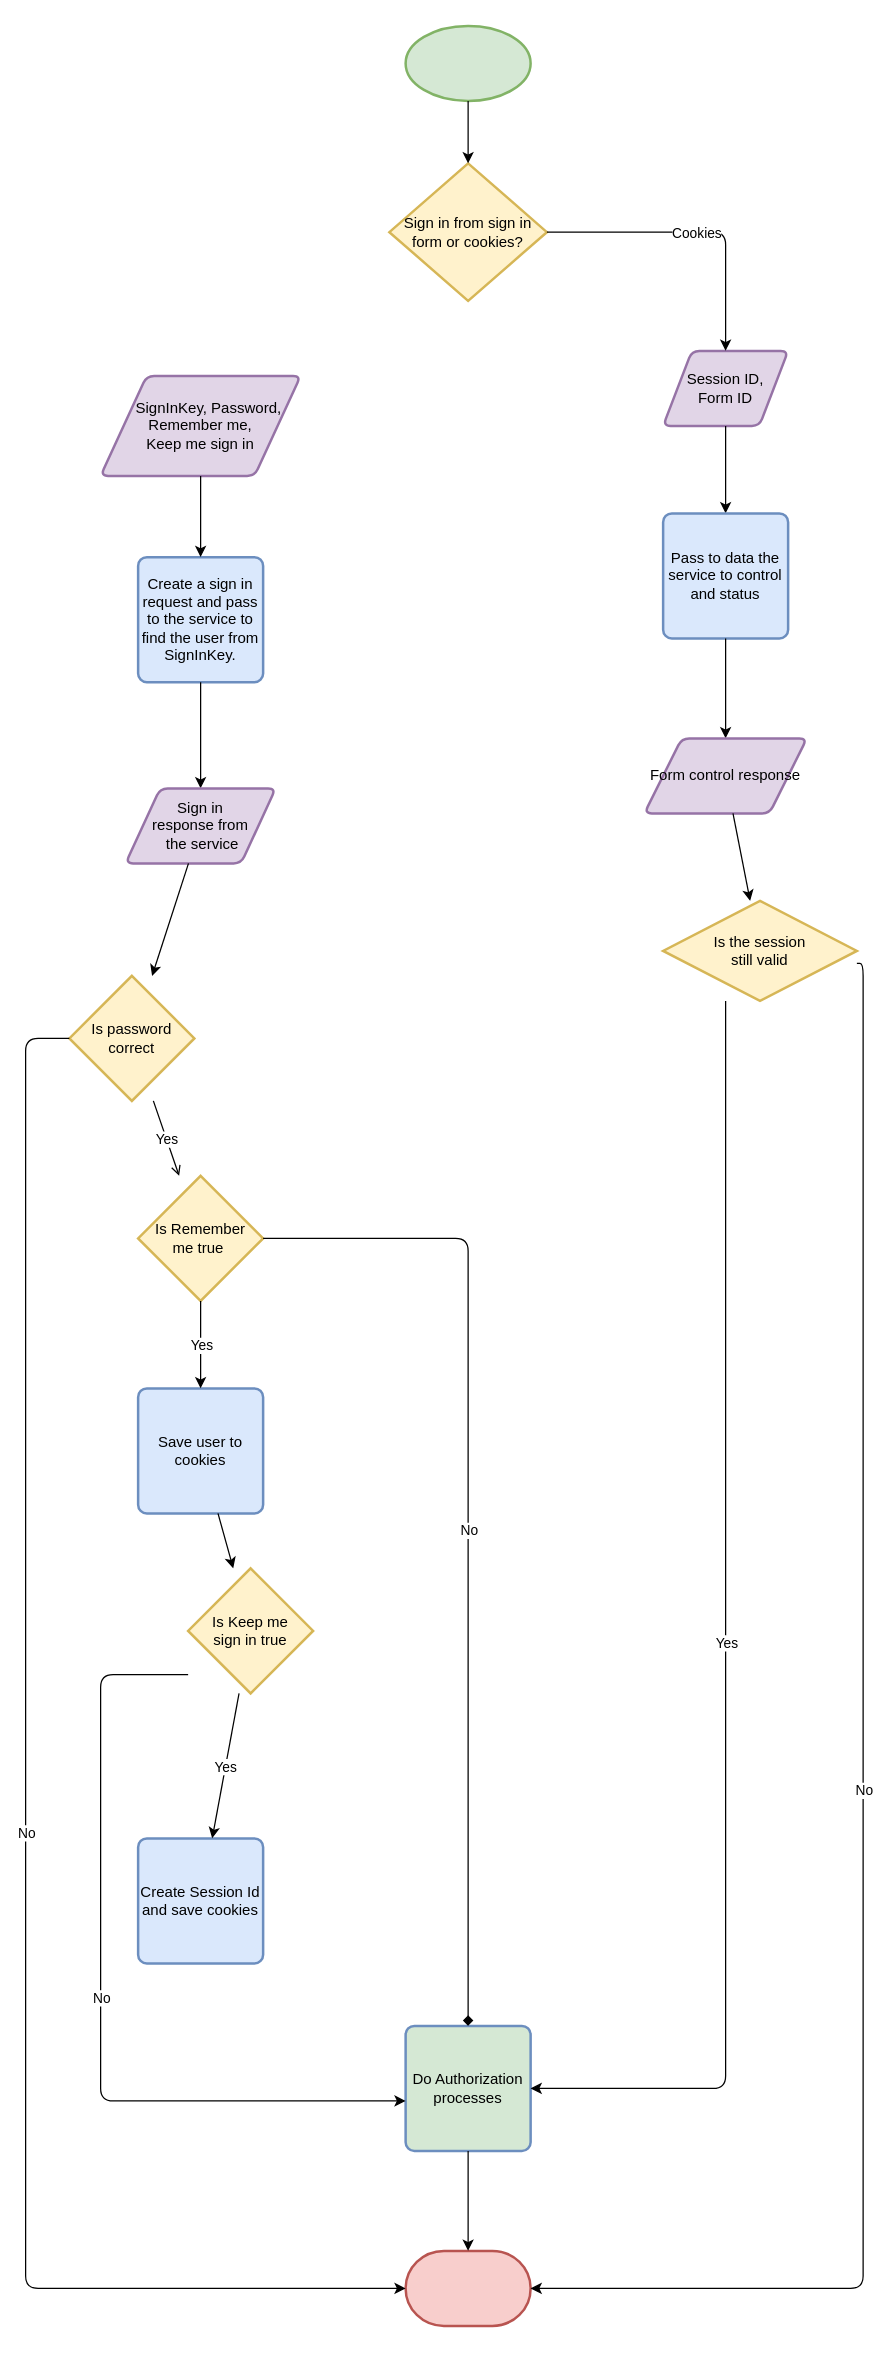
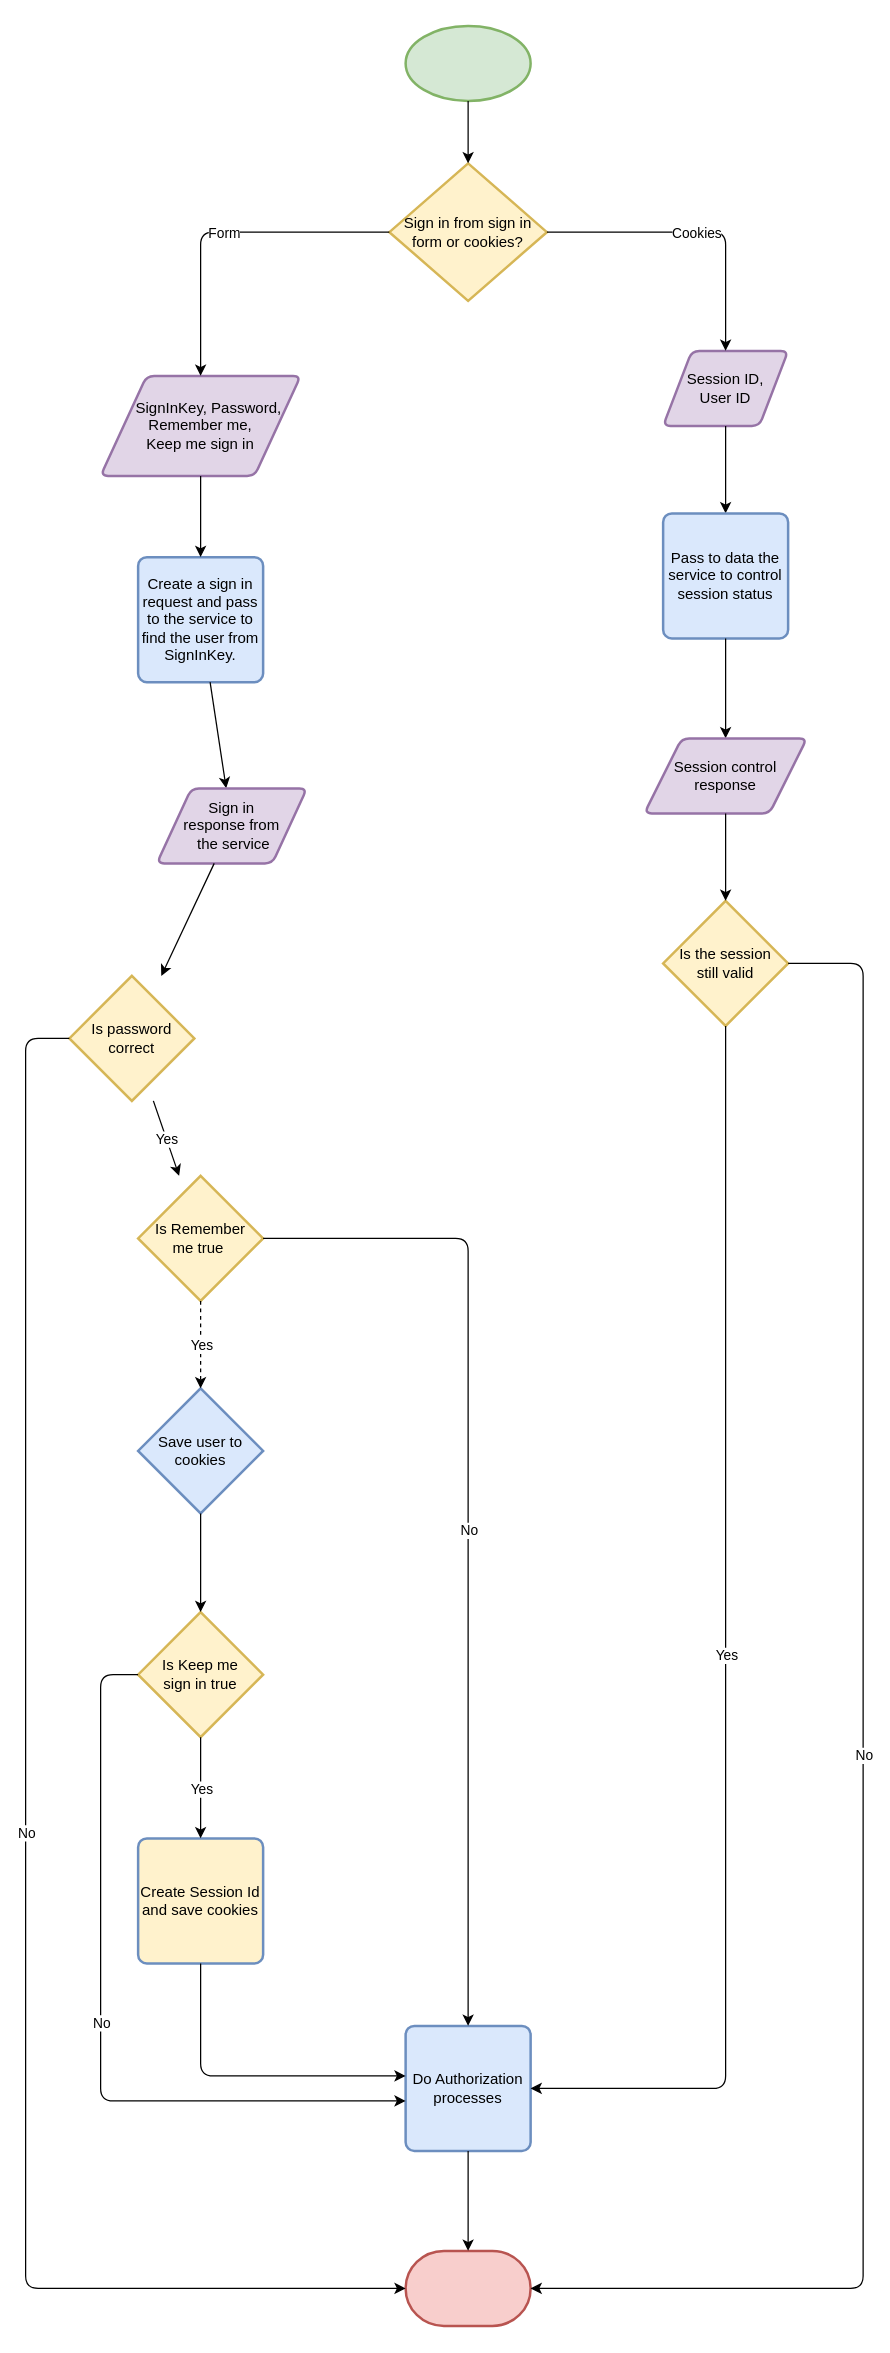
  <mxCell id="0" />
  <mxCell id="1" parent="0" />
  <mxCell id="2" value="" style="strokeWidth=2;html=1;shape=mxgraph.flowchart.start_1;whiteSpace=wrap;fillColor=#d5e8d4;strokeColor=#82b366;" vertex="1" parent="1"><mxGeometry x="324" y="20" width="100" height="60" as="geometry" /></mxCell>
  <mxCell id="3" value="Sign in from sign in form or cookies?" style="strokeWidth=2;html=1;shape=mxgraph.flowchart.decision;whiteSpace=wrap;fillColor=#fff2cc;strokeColor=#d6b656;" vertex="1" parent="1"><mxGeometry x="311" y="130" width="126" height="110" as="geometry" /></mxCell>
  <mxCell id="4" value="&amp;nbsp; &amp;nbsp; SignInKey, Password, Remember me,&lt;br&gt;Keep me sign in" style="shape=parallelogram;html=1;strokeWidth=2;perimeter=parallelogramPerimeter;whiteSpace=wrap;rounded=1;arcSize=12;size=0.23;fillColor=#e1d5e7;strokeColor=#9673a6;" vertex="1" parent="1"><mxGeometry x="80" y="300" width="160" height="80" as="geometry" /></mxCell>
  <mxCell id="5" value="" style="endArrow=classic;html=1;" edge="1" parent="1" source="2" target="3"><mxGeometry width="50" height="50" relative="1" as="geometry"><mxPoint x="200" y="160" as="sourcePoint" /><mxPoint x="250" y="110" as="targetPoint" /></mxGeometry></mxCell>
- <mxCell id="6" value="Session ID, &lt;br&gt;Form ID" style="shape=parallelogram;html=1;strokeWidth=2;perimeter=parallelogramPerimeter;whiteSpace=wrap;rounded=1;arcSize=12;size=0.23;fillColor=#e1d5e7;strokeColor=#9673a6;" vertex="1" parent="1"><mxGeometry x="530" y="280" width="100" height="60" as="geometry" /></mxCell>
+ <mxCell id="6" value="Session ID, &lt;br&gt;User ID" style="shape=parallelogram;html=1;strokeWidth=2;perimeter=parallelogramPerimeter;whiteSpace=wrap;rounded=1;arcSize=12;size=0.23;fillColor=#e1d5e7;strokeColor=#9673a6;" vertex="1" parent="1"><mxGeometry x="530" y="280" width="100" height="60" as="geometry" /></mxCell>
+ <mxCell id="7" value="" style="endArrow=classic;html=1;edgeStyle=orthogonalEdgeStyle;" edge="1" parent="1" source="3" target="4"><mxGeometry relative="1" as="geometry"><mxPoint x="160" y="200" as="sourcePoint" /><mxPoint x="260" y="200" as="targetPoint" /></mxGeometry></mxCell>
+ <mxCell id="8" value="Form" style="edgeLabel;resizable=0;html=1;align=center;verticalAlign=middle;" connectable="0" vertex="1" parent="7"><mxGeometry relative="1" as="geometry" /></mxCell>
  <mxCell id="9" value="" style="endArrow=classic;html=1;edgeStyle=orthogonalEdgeStyle;" edge="1" parent="1" source="3" target="6"><mxGeometry relative="1" as="geometry"><mxPoint x="540" y="170" as="sourcePoint" /><mxPoint x="640" y="170" as="targetPoint" /></mxGeometry></mxCell>
  <mxCell id="10" value="Cookies" style="edgeLabel;resizable=0;html=1;align=center;verticalAlign=middle;" connectable="0" vertex="1" parent="9"><mxGeometry relative="1" as="geometry" /></mxCell>
  <mxCell id="11" value="Create a sign in request and pass to the service to find the user from SignInKey." style="rounded=1;whiteSpace=wrap;html=1;absoluteArcSize=1;arcSize=14;strokeWidth=2;fillColor=#dae8fc;strokeColor=#6c8ebf;" vertex="1" parent="1"><mxGeometry x="110" y="445" width="100" height="100" as="geometry" /></mxCell>
  <mxCell id="12" value="Is password correct" style="strokeWidth=2;html=1;shape=mxgraph.flowchart.decision;whiteSpace=wrap;fillColor=#fff2cc;strokeColor=#d6b656;" vertex="1" parent="1"><mxGeometry x="55" y="780" width="100" height="100" as="geometry" /></mxCell>
  <mxCell id="13" value="Is Remember &lt;br&gt;me true&amp;nbsp;" style="strokeWidth=2;html=1;shape=mxgraph.flowchart.decision;whiteSpace=wrap;fillColor=#fff2cc;strokeColor=#d6b656;" vertex="1" parent="1"><mxGeometry x="110" y="940" width="100" height="100" as="geometry" /></mxCell>
- <mxCell id="14" value="Save user to cookies" style="rounded=1;whiteSpace=wrap;html=1;absoluteArcSize=1;arcSize=14;strokeWidth=2;fillColor=#dae8fc;strokeColor=#6c8ebf;" vertex="1" parent="1"><mxGeometry x="110" y="1110" width="100" height="100" as="geometry" /></mxCell>
- <mxCell id="15" value="Is Keep me &lt;br&gt;sign in true" style="strokeWidth=2;html=1;shape=mxgraph.flowchart.decision;whiteSpace=wrap;fillColor=#fff2cc;strokeColor=#d6b656;" vertex="1" parent="1"><mxGeometry x="150" y="1254" width="100" height="100" as="geometry" /></mxCell>
- <mxCell id="16" value="Create Session Id and save cookies" style="rounded=1;whiteSpace=wrap;html=1;absoluteArcSize=1;arcSize=14;strokeWidth=2;fillColor=#dae8fc;strokeColor=#6c8ebf;" vertex="1" parent="1"><mxGeometry x="110" y="1470" width="100" height="100" as="geometry" /></mxCell>
- <mxCell id="17" value="Is the session &lt;br&gt;still valid" style="strokeWidth=2;html=1;shape=mxgraph.flowchart.decision;whiteSpace=wrap;fillColor=#fff2cc;strokeColor=#d6b656;" vertex="1" parent="1"><mxGeometry x="530" y="720" width="155" height="80" as="geometry" /></mxCell>
- <mxCell id="18" value="Do Authorization processes" style="rounded=1;whiteSpace=wrap;html=1;absoluteArcSize=1;arcSize=14;strokeWidth=2;fillColor=#d5e8d4;strokeColor=#6c8ebf;" vertex="1" parent="1"><mxGeometry x="324" y="1620" width="100" height="100" as="geometry" /></mxCell>
+ <mxCell id="14" value="Save user to cookies" style="rhombus;whiteSpace=wrap;html=1;absoluteArcSize=1;arcSize=14;strokeWidth=2;fillColor=#dae8fc;strokeColor=#6c8ebf;" vertex="1" parent="1"><mxGeometry x="110" y="1110" width="100" height="100" as="geometry" /></mxCell>
+ <mxCell id="15" value="Is Keep me &lt;br&gt;sign in true" style="strokeWidth=2;html=1;shape=mxgraph.flowchart.decision;whiteSpace=wrap;fillColor=#fff2cc;strokeColor=#d6b656;" vertex="1" parent="1"><mxGeometry x="110" y="1289" width="100" height="100" as="geometry" /></mxCell>
+ <mxCell id="16" value="Create Session Id and save cookies" style="rounded=1;whiteSpace=wrap;html=1;absoluteArcSize=1;arcSize=14;strokeWidth=2;fillColor=#fff2cc;strokeColor=#6c8ebf;" vertex="1" parent="1"><mxGeometry x="110" y="1470" width="100" height="100" as="geometry" /></mxCell>
+ <mxCell id="17" value="Is the session &lt;br&gt;still valid" style="strokeWidth=2;html=1;shape=mxgraph.flowchart.decision;whiteSpace=wrap;fillColor=#fff2cc;strokeColor=#d6b656;" vertex="1" parent="1"><mxGeometry x="530" y="720" width="100" height="100" as="geometry" /></mxCell>
+ <mxCell id="18" value="Do Authorization processes" style="rounded=1;whiteSpace=wrap;html=1;absoluteArcSize=1;arcSize=14;strokeWidth=2;fillColor=#dae8fc;strokeColor=#6c8ebf;" vertex="1" parent="1"><mxGeometry x="324" y="1620" width="100" height="100" as="geometry" /></mxCell>
  <mxCell id="19" value="" style="strokeWidth=2;html=1;shape=mxgraph.flowchart.terminator;whiteSpace=wrap;fillColor=#f8cecc;strokeColor=#b85450;" vertex="1" parent="1"><mxGeometry x="324" y="1800" width="100" height="60" as="geometry" /></mxCell>
  <mxCell id="20" value="" style="endArrow=classic;html=1;" edge="1" parent="1" source="18" target="19"><mxGeometry width="50" height="50" relative="1" as="geometry"><mxPoint x="430" y="1810" as="sourcePoint" /><mxPoint x="480" y="1760" as="targetPoint" /></mxGeometry></mxCell>
  <mxCell id="21" value="" style="endArrow=classic;html=1;" edge="1" parent="1" source="4" target="11"><mxGeometry width="50" height="50" relative="1" as="geometry"><mxPoint x="330" y="500" as="sourcePoint" /><mxPoint x="380" y="450" as="targetPoint" /></mxGeometry></mxCell>
  <mxCell id="22" value="" style="endArrow=classic;html=1;" edge="1" parent="1" source="6" target="42"><mxGeometry width="50" height="50" relative="1" as="geometry"><mxPoint x="480" y="590" as="sourcePoint" /><mxPoint x="530" y="540" as="targetPoint" /></mxGeometry></mxCell>
  <mxCell id="23" value="" style="endArrow=classic;html=1;edgeStyle=orthogonalEdgeStyle;" edge="1" parent="1" source="17" target="18"><mxGeometry relative="1" as="geometry"><mxPoint x="540" y="600" as="sourcePoint" /><mxPoint x="580" y="1600" as="targetPoint" /><Array as="points"><mxPoint x="580" y="1670" /></Array></mxGeometry></mxCell>
  <mxCell id="24" value="Yes" style="edgeLabel;resizable=0;html=1;align=center;verticalAlign=middle;" connectable="0" vertex="1" parent="23"><mxGeometry relative="1" as="geometry" /></mxCell>
  <mxCell id="25" value="" style="endArrow=classic;html=1;edgeStyle=orthogonalEdgeStyle;" edge="1" parent="1" source="17" target="19"><mxGeometry relative="1" as="geometry"><mxPoint x="660" y="550" as="sourcePoint" /><mxPoint x="610" y="1720" as="targetPoint" /><Array as="points"><mxPoint x="690" y="770" /><mxPoint x="690" y="1830" /></Array></mxGeometry></mxCell>
  <mxCell id="26" value="No" style="edgeLabel;resizable=0;html=1;align=center;verticalAlign=middle;" connectable="0" vertex="1" parent="25"><mxGeometry relative="1" as="geometry" /></mxCell>
+ <mxCell id="27" value="" style="endArrow=classic;html=1;edgeStyle=orthogonalEdgeStyle;" edge="1" parent="1" source="16" target="18"><mxGeometry width="50" height="50" relative="1" as="geometry"><mxPoint x="150" y="1690" as="sourcePoint" /><mxPoint x="200" y="1640" as="targetPoint" /><Array as="points"><mxPoint x="160" y="1660" /></Array></mxGeometry></mxCell>
  <mxCell id="28" value="" style="endArrow=classic;html=1;" edge="1" parent="1" source="15" target="16"><mxGeometry relative="1" as="geometry"><mxPoint x="260" y="1400" as="sourcePoint" /><mxPoint x="360" y="1400" as="targetPoint" /></mxGeometry></mxCell>
  <mxCell id="29" value="Yes" style="edgeLabel;resizable=0;html=1;align=center;verticalAlign=middle;" connectable="0" vertex="1" parent="28"><mxGeometry relative="1" as="geometry" /></mxCell>
  <mxCell id="30" value="" style="endArrow=classic;html=1;edgeStyle=orthogonalEdgeStyle;" edge="1" parent="1" source="15" target="18"><mxGeometry relative="1" as="geometry"><mxPoint x="-20" y="1500" as="sourcePoint" /><mxPoint x="50" y="1620" as="targetPoint" /><Array as="points"><mxPoint x="80" y="1339" /><mxPoint x="80" y="1680" /></Array></mxGeometry></mxCell>
  <mxCell id="31" value="No" style="edgeLabel;resizable=0;html=1;align=center;verticalAlign=middle;" connectable="0" vertex="1" parent="30"><mxGeometry relative="1" as="geometry" /></mxCell>
- <mxCell id="32" value="" style="endArrow=classic;html=1;" edge="1" parent="1" source="13" target="14"><mxGeometry relative="1" as="geometry"><mxPoint x="-20" y="1090" as="sourcePoint" /><mxPoint x="80" y="1090" as="targetPoint" /></mxGeometry></mxCell>
+ <mxCell id="32" value="" style="endArrow=classic;html=1;dashed=1;" edge="1" parent="1" source="13" target="14"><mxGeometry relative="1" as="geometry"><mxPoint x="-20" y="1090" as="sourcePoint" /><mxPoint x="80" y="1090" as="targetPoint" /></mxGeometry></mxCell>
  <mxCell id="33" value="Yes" style="edgeLabel;resizable=0;html=1;align=center;verticalAlign=middle;" connectable="0" vertex="1" parent="32"><mxGeometry relative="1" as="geometry" /></mxCell>
  <mxCell id="34" value="" style="endArrow=classic;html=1;" edge="1" parent="1" source="14" target="15"><mxGeometry width="50" height="50" relative="1" as="geometry"><mxPoint x="70" y="1300" as="sourcePoint" /><mxPoint x="120" y="1250" as="targetPoint" /></mxGeometry></mxCell>
- <mxCell id="35" value="" style="endArrow=diamond;html=1;edgeStyle=orthogonalEdgeStyle;" edge="1" parent="1" source="13" target="18"><mxGeometry relative="1" as="geometry"><mxPoint x="360" y="1140" as="sourcePoint" /><mxPoint x="460" y="1140" as="targetPoint" /><Array as="points"><mxPoint x="374" y="990" /></Array></mxGeometry></mxCell>
+ <mxCell id="35" value="" style="endArrow=classic;html=1;edgeStyle=orthogonalEdgeStyle;" edge="1" parent="1" source="13" target="18"><mxGeometry relative="1" as="geometry"><mxPoint x="360" y="1140" as="sourcePoint" /><mxPoint x="460" y="1140" as="targetPoint" /><Array as="points"><mxPoint x="374" y="990" /></Array></mxGeometry></mxCell>
  <mxCell id="36" value="No" style="edgeLabel;resizable=0;html=1;align=center;verticalAlign=middle;" connectable="0" vertex="1" parent="35"><mxGeometry relative="1" as="geometry" /></mxCell>
- <mxCell id="37" value="" style="endArrow=open;html=1;" edge="1" parent="1" source="12" target="13"><mxGeometry relative="1" as="geometry"><mxPoint x="-30" y="920" as="sourcePoint" /><mxPoint x="70" y="920" as="targetPoint" /></mxGeometry></mxCell>
+ <mxCell id="37" value="" style="endArrow=classic;html=1;" edge="1" parent="1" source="12" target="13"><mxGeometry relative="1" as="geometry"><mxPoint x="-30" y="920" as="sourcePoint" /><mxPoint x="70" y="920" as="targetPoint" /></mxGeometry></mxCell>
  <mxCell id="38" value="Yes" style="edgeLabel;resizable=0;html=1;align=center;verticalAlign=middle;" connectable="0" vertex="1" parent="37"><mxGeometry relative="1" as="geometry" /></mxCell>
  <mxCell id="39" value="" style="endArrow=classic;html=1;edgeStyle=orthogonalEdgeStyle;" edge="1" parent="1" source="12" target="19"><mxGeometry relative="1" as="geometry"><mxPoint x="40" y="920" as="sourcePoint" /><mxPoint x="140" y="920" as="targetPoint" /><Array as="points"><mxPoint x="20" y="830" /><mxPoint x="20" y="1830" /></Array></mxGeometry></mxCell>
  <mxCell id="40" value="No" style="edgeLabel;resizable=0;html=1;align=center;verticalAlign=middle;" connectable="0" vertex="1" parent="39"><mxGeometry relative="1" as="geometry" /></mxCell>
  <mxCell id="41" value="" style="endArrow=classic;html=1;" edge="1" parent="1" source="11" target="44"><mxGeometry width="50" height="50" relative="1" as="geometry"><mxPoint x="30" y="650" as="sourcePoint" /><mxPoint x="80" y="600" as="targetPoint" /></mxGeometry></mxCell>
- <mxCell id="42" value="Pass to data the service to control and status" style="rounded=1;whiteSpace=wrap;html=1;absoluteArcSize=1;arcSize=14;strokeWidth=2;fillColor=#dae8fc;strokeColor=#6c8ebf;" vertex="1" parent="1"><mxGeometry x="530" y="410" width="100" height="100" as="geometry" /></mxCell>
+ <mxCell id="42" value="Pass to data the service to control session status" style="rounded=1;whiteSpace=wrap;html=1;absoluteArcSize=1;arcSize=14;strokeWidth=2;fillColor=#dae8fc;strokeColor=#6c8ebf;" vertex="1" parent="1"><mxGeometry x="530" y="410" width="100" height="100" as="geometry" /></mxCell>
  <mxCell id="43" value="" style="endArrow=classic;html=1;" edge="1" parent="1" source="42" target="46"><mxGeometry width="50" height="50" relative="1" as="geometry"><mxPoint x="460" y="580" as="sourcePoint" /><mxPoint x="510" y="530" as="targetPoint" /></mxGeometry></mxCell>
- <mxCell id="44" value="Sign in &lt;br&gt;response from&lt;br&gt;&amp;nbsp;the service" style="shape=parallelogram;html=1;strokeWidth=2;perimeter=parallelogramPerimeter;whiteSpace=wrap;rounded=1;arcSize=12;size=0.23;fillColor=#e1d5e7;strokeColor=#9673a6;" vertex="1" parent="1"><mxGeometry x="100" y="630" width="120" height="60" as="geometry" /></mxCell>
+ <mxCell id="44" value="Sign in &lt;br&gt;response from&lt;br&gt;&amp;nbsp;the service" style="shape=parallelogram;html=1;strokeWidth=2;perimeter=parallelogramPerimeter;whiteSpace=wrap;rounded=1;arcSize=12;size=0.23;fillColor=#e1d5e7;strokeColor=#9673a6;" vertex="1" parent="1"><mxGeometry x="125" y="630" width="120" height="60" as="geometry" /></mxCell>
  <mxCell id="45" value="" style="endArrow=classic;html=1;" edge="1" parent="1" source="44" target="12"><mxGeometry width="50" height="50" relative="1" as="geometry"><mxPoint x="-60" y="810" as="sourcePoint" /><mxPoint x="-10" y="760" as="targetPoint" /></mxGeometry></mxCell>
- <mxCell id="46" value="Form control response" style="shape=parallelogram;html=1;strokeWidth=2;perimeter=parallelogramPerimeter;whiteSpace=wrap;rounded=1;arcSize=12;size=0.23;fillColor=#e1d5e7;strokeColor=#9673a6;" vertex="1" parent="1"><mxGeometry x="515" y="590" width="130" height="60" as="geometry" /></mxCell>
+ <mxCell id="46" value="Session control response" style="shape=parallelogram;html=1;strokeWidth=2;perimeter=parallelogramPerimeter;whiteSpace=wrap;rounded=1;arcSize=12;size=0.23;fillColor=#e1d5e7;strokeColor=#9673a6;" vertex="1" parent="1"><mxGeometry x="515" y="590" width="130" height="60" as="geometry" /></mxCell>
  <mxCell id="47" value="" style="endArrow=classic;html=1;" edge="1" parent="1" source="46" target="17"><mxGeometry width="50" height="50" relative="1" as="geometry"><mxPoint x="480" y="720" as="sourcePoint" /><mxPoint x="530" y="670" as="targetPoint" /></mxGeometry></mxCell>
